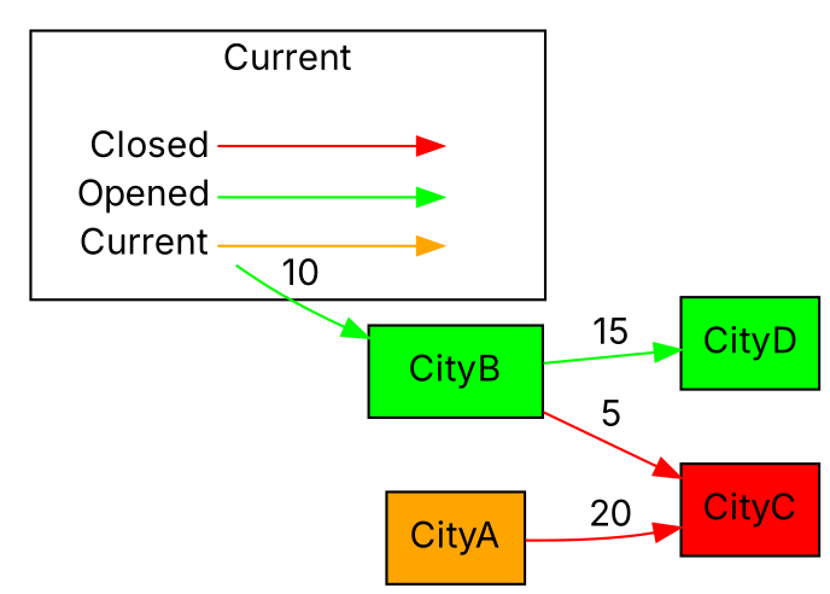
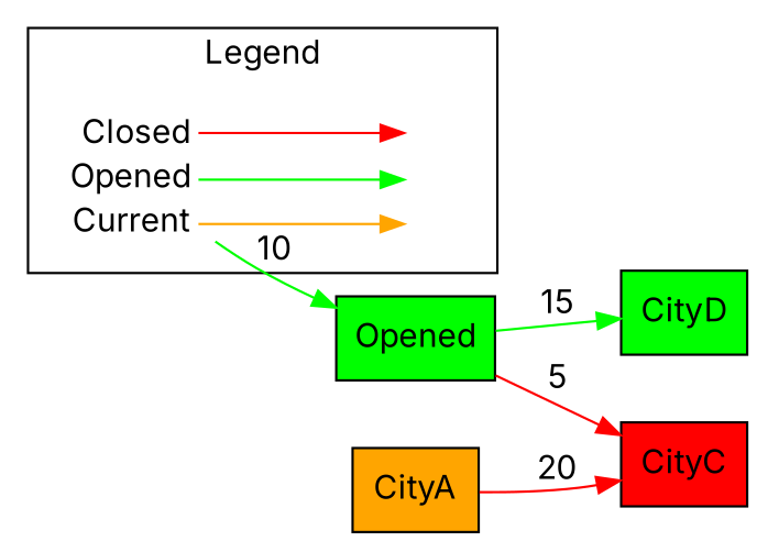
  digraph {
    fontname=Inter
    rankdir=LR
    node [color=black fontname=Inter shape=box style=filled]
    edge [color=red fontname=Inter]
    n1 [color=white label=<<table border="0" cellpadding="2" cellspacing="0" cellborder="0">       <tr><td align="right" port="i1">Closed</td></tr>       <tr><td align="right" port="i2">Opened</td></tr>       <tr><td align="right" port="i3">Current</td></tr>       </table>> shape=plaintext]
    n2 [color=white label=<<table border="0" cellpadding="2" cellspacing="0" cellborder="0">       <tr><td port="i1">&nbsp;</td></tr>       <tr><td port="i2">&nbsp;</td></tr>       <tr><td port="i3">&nbsp;</td></tr>       </table>> shape=plaintext]
-   n3 [fillcolor=green label=CityB]
+   n3 [fillcolor=green label=Opened]
    n4 [fillcolor=green label=CityD]
    n5 [fillcolor=red label=CityC]
    n6 [fillcolor=orange label=CityA]
    subgraph cluster_1 {
-     label=Current
+     label=Legend
      n1
      n2
    }
    n1 -> n2 [headport="i1:w" tailport="i1:e"]
    n1 -> n2 [color=green headport="i2:w" tailport="i2:e"]
    n1 -> n2 [color=orange headport="i3:w" tailport="i3:e"]
    n1 -> n3 [color=green label=10]
    n3 -> n4 [color=green label=15]
    n3 -> n5 [label=5]
    n6 -> n5 [label=20]
  }
